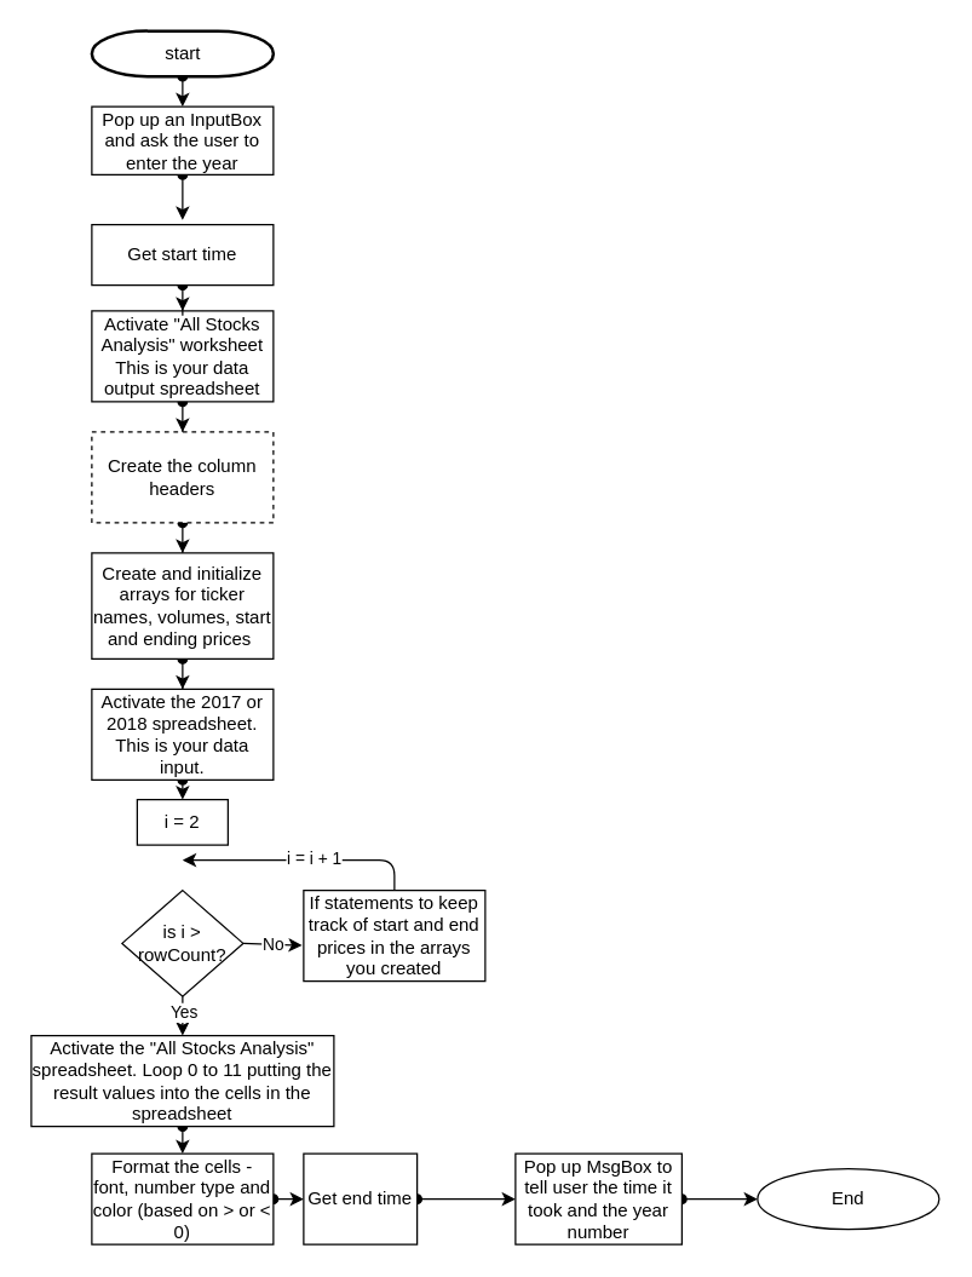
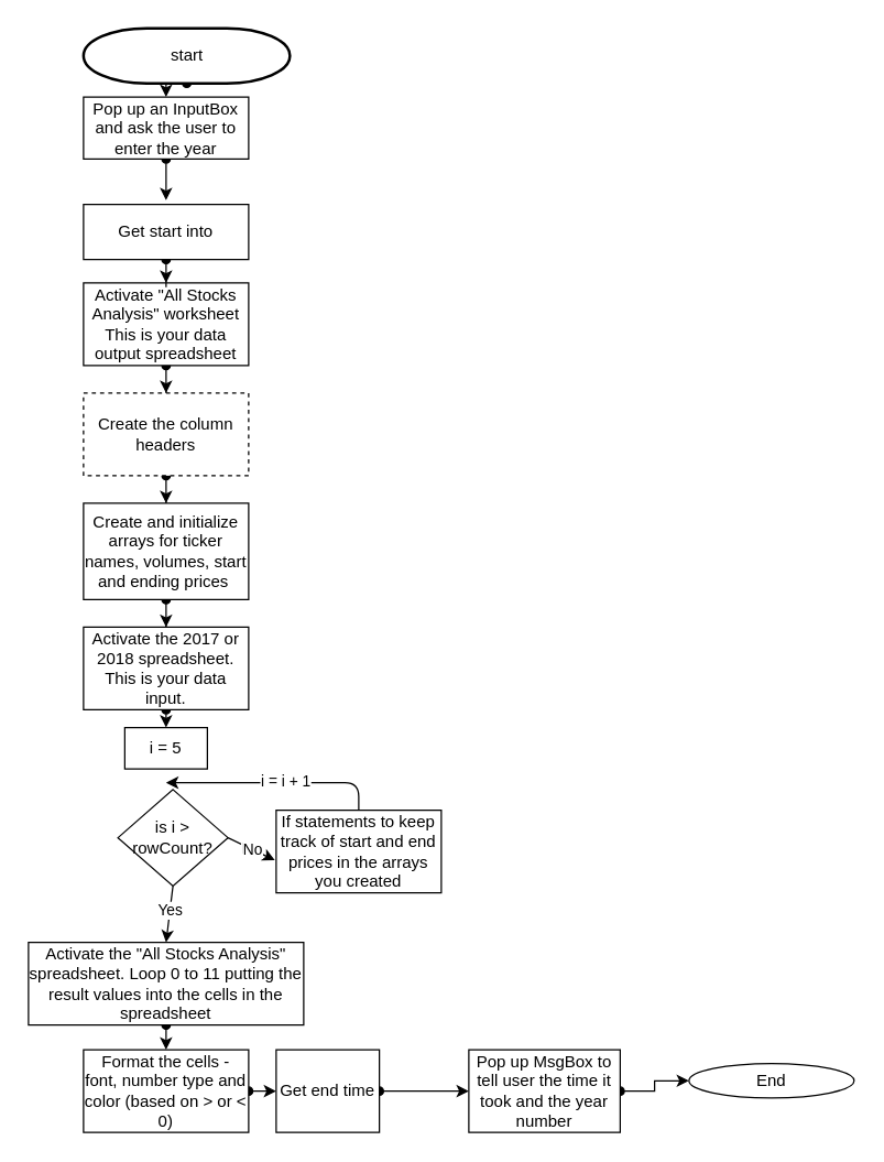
  <mxCell id="0" />
  <mxCell id="1" parent="0" />
  <mxCell id="2" style="edgeStyle=orthogonalEdgeStyle;rounded=0;orthogonalLoop=1;jettySize=auto;html=1;exitX=0.5;exitY=1;exitDx=0;exitDy=0;exitPerimeter=0;entryX=0.5;entryY=0;entryDx=0;entryDy=0;startArrow=oval;startFill=1;" edge="1" parent="1" source="3" target="5"><mxGeometry relative="1" as="geometry" /></mxCell>
- <mxCell id="3" value="start" style="shape=mxgraph.flowchart.terminator;strokeWidth=2;gradientColor=none;gradientDirection=north;fontStyle=0;html=1;" parent="1" vertex="1"><mxGeometry x="60" y="20" width="120" height="30" as="geometry" /></mxCell>
+ <mxCell id="3" value="start" style="shape=mxgraph.flowchart.terminator;strokeWidth=2;gradientColor=none;gradientDirection=north;fontStyle=0;html=1;" parent="1" vertex="1"><mxGeometry x="60" y="20" width="150" height="40" as="geometry" /></mxCell>
  <mxCell id="4" style="edgeStyle=orthogonalEdgeStyle;rounded=0;orthogonalLoop=1;jettySize=auto;html=1;startArrow=oval;startFill=1;" edge="1" parent="1" source="5"><mxGeometry relative="1" as="geometry"><mxPoint x="120" y="145" as="targetPoint" /></mxGeometry></mxCell>
  <mxCell id="5" value="Pop up an InputBox and ask the user to enter the year" style="rounded=0;whiteSpace=wrap;html=1;" vertex="1" parent="1"><mxGeometry x="60" y="70" width="120" height="45" as="geometry" /></mxCell>
  <mxCell id="6" style="edgeStyle=orthogonalEdgeStyle;rounded=0;orthogonalLoop=1;jettySize=auto;html=1;entryX=0.5;entryY=0;entryDx=0;entryDy=0;startArrow=oval;startFill=1;" edge="1" parent="1" source="7" target="9"><mxGeometry relative="1" as="geometry" /></mxCell>
  <mxCell id="7" value="Activate &quot;All Stocks Analysis&quot; worksheet This is your data output spreadsheet" style="rounded=0;whiteSpace=wrap;html=1;" vertex="1" parent="1"><mxGeometry x="60" y="205" width="120" height="60" as="geometry" /></mxCell>
  <mxCell id="8" style="edgeStyle=orthogonalEdgeStyle;rounded=0;orthogonalLoop=1;jettySize=auto;html=1;entryX=0.5;entryY=0;entryDx=0;entryDy=0;startArrow=oval;startFill=1;" edge="1" parent="1" source="9" target="11"><mxGeometry relative="1" as="geometry" /></mxCell>
  <mxCell id="9" value="Create the column headers" style="rounded=0;whiteSpace=wrap;html=1;dashed=1;" vertex="1" parent="1"><mxGeometry x="60" y="285" width="120" height="60" as="geometry" /></mxCell>
  <mxCell id="10" style="edgeStyle=orthogonalEdgeStyle;rounded=0;orthogonalLoop=1;jettySize=auto;html=1;entryX=0.5;entryY=0;entryDx=0;entryDy=0;startArrow=oval;startFill=1;" edge="1" parent="1" source="11" target="32"><mxGeometry relative="1" as="geometry" /></mxCell>
  <mxCell id="11" value="Create and initialize arrays for ticker names, volumes, start and ending prices&amp;nbsp;" style="rounded=0;whiteSpace=wrap;html=1;" vertex="1" parent="1"><mxGeometry x="60" y="365" width="120" height="70" as="geometry" /></mxCell>
- <mxCell id="12" value="is i &amp;gt; rowCount?" style="rhombus;whiteSpace=wrap;html=1;" vertex="1" parent="1"><mxGeometry x="80" y="588" width="80" height="70" as="geometry" /></mxCell>
- <mxCell id="13" value="i = 2" style="rounded=0;whiteSpace=wrap;html=1;" vertex="1" parent="1"><mxGeometry x="90" y="528" width="60" height="30" as="geometry" /></mxCell>
+ <mxCell id="12" value="is i &amp;gt; rowCount?" style="rhombus;whiteSpace=wrap;html=1;" vertex="1" parent="1"><mxGeometry x="85" y="573" width="80" height="70" as="geometry" /></mxCell>
+ <mxCell id="13" value="i = 5" style="rounded=0;whiteSpace=wrap;html=1;" vertex="1" parent="1"><mxGeometry x="90" y="528" width="60" height="30" as="geometry" /></mxCell>
  <mxCell id="14" value="If statements to keep track of start and end prices in the arrays you created" style="rounded=0;whiteSpace=wrap;html=1;" vertex="1" parent="1"><mxGeometry x="200" y="588" width="120" height="60" as="geometry" /></mxCell>
  <mxCell id="15" value="" style="endArrow=classic;html=1;exitX=0.5;exitY=0;exitDx=0;exitDy=0;" edge="1" parent="1" source="14"><mxGeometry width="50" height="50" relative="1" as="geometry"><mxPoint x="220" y="388" as="sourcePoint" /><mxPoint x="120" y="568" as="targetPoint" /><Array as="points"><mxPoint x="260" y="568" /></Array></mxGeometry></mxCell>
  <mxCell id="16" value="i = i + 1" style="edgeLabel;html=1;align=center;verticalAlign=middle;resizable=0;points=[];" vertex="1" connectable="0" parent="15"><mxGeometry x="-0.071" y="-2" relative="1" as="geometry"><mxPoint as="offset" /></mxGeometry></mxCell>
  <mxCell id="17" value="No" style="endArrow=classic;html=1;exitX=1;exitY=0.5;exitDx=0;exitDy=0;entryX=-0.008;entryY=0.606;entryDx=0;entryDy=0;entryPerimeter=0;" edge="1" parent="1" source="12" target="14"><mxGeometry relative="1" as="geometry"><mxPoint x="170" y="668" as="sourcePoint" /><mxPoint x="270" y="668" as="targetPoint" /></mxGeometry></mxCell>
  <mxCell id="18" value="No" style="edgeLabel;resizable=0;html=1;align=center;verticalAlign=middle;" connectable="0" vertex="1" parent="17"><mxGeometry relative="1" as="geometry" /></mxCell>
  <mxCell id="19" style="edgeStyle=orthogonalEdgeStyle;rounded=0;orthogonalLoop=1;jettySize=auto;html=1;exitX=0.5;exitY=1;exitDx=0;exitDy=0;entryX=0.5;entryY=0;entryDx=0;entryDy=0;startArrow=oval;startFill=1;" edge="1" parent="1" source="20" target="22"><mxGeometry relative="1" as="geometry" /></mxCell>
  <mxCell id="20" value="Activate the &quot;All Stocks Analysis&quot; spreadsheet. Loop 0 to 11 putting the result values into the cells in the spreadsheet" style="rounded=0;whiteSpace=wrap;html=1;" vertex="1" parent="1"><mxGeometry x="20" y="684" width="200" height="60" as="geometry" /></mxCell>
  <mxCell id="21" style="edgeStyle=orthogonalEdgeStyle;rounded=0;orthogonalLoop=1;jettySize=auto;html=1;exitX=1;exitY=0.5;exitDx=0;exitDy=0;entryX=0;entryY=0.5;entryDx=0;entryDy=0;startArrow=oval;startFill=1;" edge="1" parent="1" source="22" target="26"><mxGeometry relative="1" as="geometry" /></mxCell>
  <mxCell id="22" value="Format the cells - font, number type and color (based on &amp;gt; or &amp;lt; 0)" style="rounded=0;whiteSpace=wrap;html=1;" vertex="1" parent="1"><mxGeometry x="60" y="762" width="120" height="60" as="geometry" /></mxCell>
  <mxCell id="23" style="edgeStyle=orthogonalEdgeStyle;rounded=0;orthogonalLoop=1;jettySize=auto;html=1;entryX=0.5;entryY=0;entryDx=0;entryDy=0;startArrow=oval;startFill=1;" edge="1" parent="1" source="24" target="7"><mxGeometry relative="1" as="geometry" /></mxCell>
- <mxCell id="24" value="Get start time" style="rounded=0;whiteSpace=wrap;html=1;" vertex="1" parent="1"><mxGeometry x="60" y="148" width="120" height="40" as="geometry" /></mxCell>
+ <mxCell id="24" value="Get start into" style="rounded=0;whiteSpace=wrap;html=1;" vertex="1" parent="1"><mxGeometry x="60" y="148" width="120" height="40" as="geometry" /></mxCell>
  <mxCell id="25" style="edgeStyle=orthogonalEdgeStyle;rounded=0;orthogonalLoop=1;jettySize=auto;html=1;exitX=1;exitY=0.5;exitDx=0;exitDy=0;entryX=0;entryY=0.5;entryDx=0;entryDy=0;startArrow=oval;startFill=1;" edge="1" parent="1" source="26" target="28"><mxGeometry relative="1" as="geometry" /></mxCell>
  <mxCell id="26" value="Get end time" style="rounded=0;whiteSpace=wrap;html=1;" vertex="1" parent="1"><mxGeometry x="200" y="762" width="75" height="60" as="geometry" /></mxCell>
  <mxCell id="27" style="edgeStyle=orthogonalEdgeStyle;rounded=0;orthogonalLoop=1;jettySize=auto;html=1;entryX=0;entryY=0.5;entryDx=0;entryDy=0;startArrow=oval;startFill=1;" edge="1" parent="1" source="28" target="29"><mxGeometry relative="1" as="geometry" /></mxCell>
  <mxCell id="28" value="Pop up MsgBox to tell user the time it took and the year number" style="rounded=0;whiteSpace=wrap;html=1;" vertex="1" parent="1"><mxGeometry x="340" y="762" width="110" height="60" as="geometry" /></mxCell>
- <mxCell id="29" value="End" style="ellipse;whiteSpace=wrap;html=1;" vertex="1" parent="1"><mxGeometry x="500" y="772" width="120" height="40" as="geometry" /></mxCell>
+ <mxCell id="29" value="End" style="ellipse;whiteSpace=wrap;html=1;" vertex="1" parent="1"><mxGeometry x="500" y="772" width="120" height="25" as="geometry" /></mxCell>
  <mxCell id="30" style="edgeStyle=orthogonalEdgeStyle;rounded=0;orthogonalLoop=1;jettySize=auto;html=1;exitX=0.5;exitY=1;exitDx=0;exitDy=0;startArrow=oval;startFill=1;" edge="1" parent="1" source="7" target="7"><mxGeometry relative="1" as="geometry" /></mxCell>
  <mxCell id="31" style="edgeStyle=orthogonalEdgeStyle;rounded=0;orthogonalLoop=1;jettySize=auto;html=1;exitX=0.5;exitY=1;exitDx=0;exitDy=0;entryX=0.5;entryY=0;entryDx=0;entryDy=0;startArrow=oval;startFill=1;" edge="1" parent="1" source="32" target="13"><mxGeometry relative="1" as="geometry" /></mxCell>
  <mxCell id="32" value="Activate the 2017 or 2018 spreadsheet. This is your data input." style="rounded=0;whiteSpace=wrap;html=1;" vertex="1" parent="1"><mxGeometry x="60" y="455" width="120" height="60" as="geometry" /></mxCell>
  <mxCell id="33" value="" style="endArrow=classic;html=1;entryX=0.5;entryY=0;entryDx=0;entryDy=0;exitX=0.5;exitY=1;exitDx=0;exitDy=0;" edge="1" parent="1" source="12" target="20"><mxGeometry relative="1" as="geometry"><mxPoint x="20" y="635" as="sourcePoint" /><mxPoint x="120" y="635" as="targetPoint" /></mxGeometry></mxCell>
  <mxCell id="34" value="Yes" style="edgeLabel;resizable=0;html=1;align=center;verticalAlign=middle;" connectable="0" vertex="1" parent="33"><mxGeometry relative="1" as="geometry"><mxPoint y="-3" as="offset" /></mxGeometry></mxCell>
